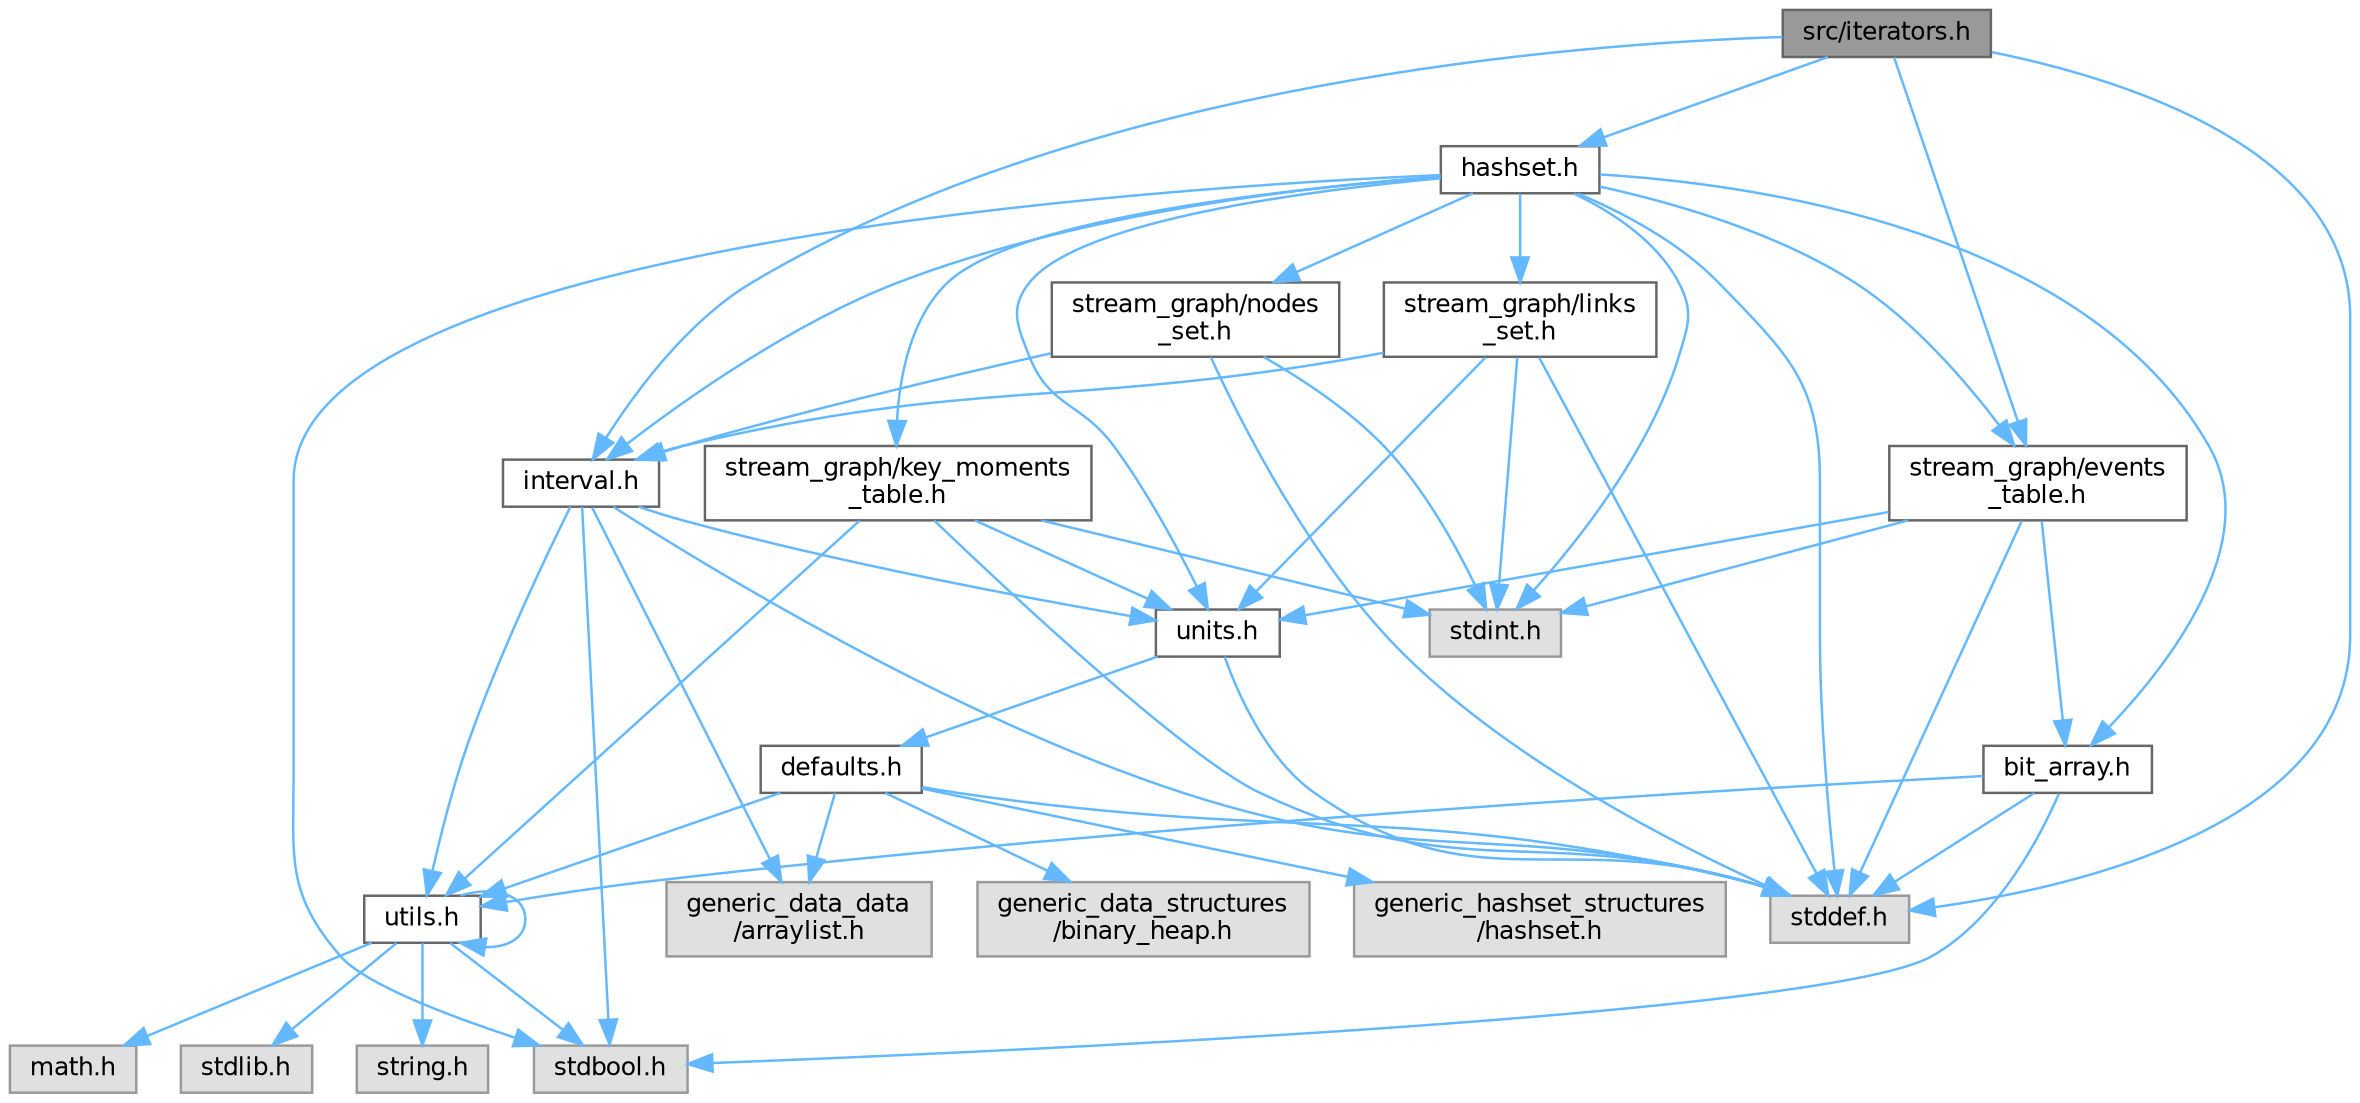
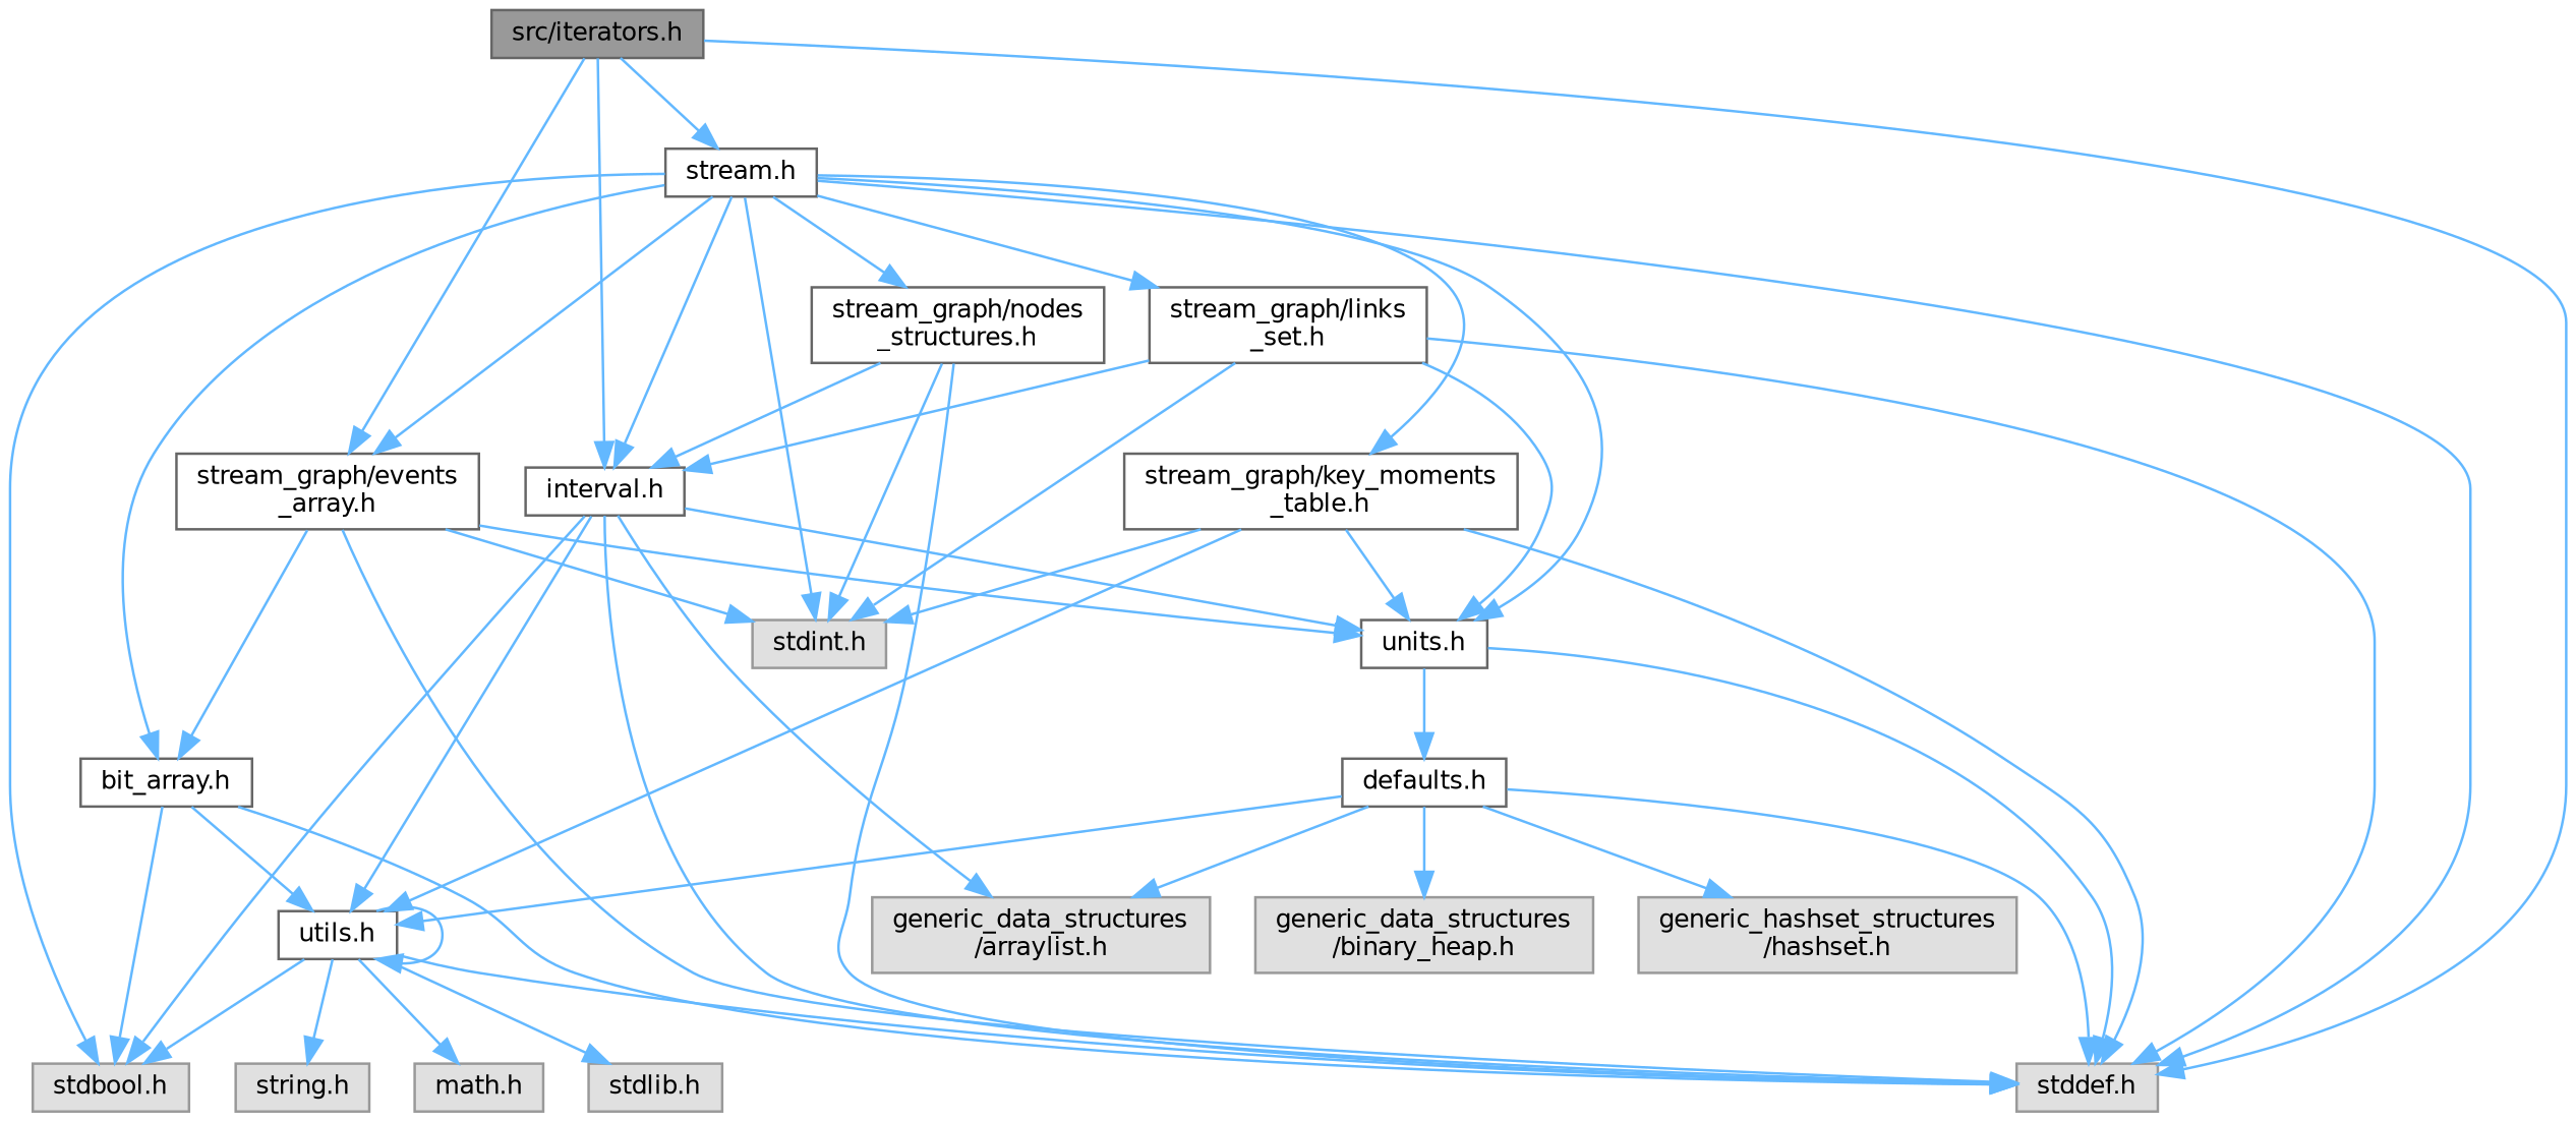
  digraph {
    node [color=grey40 fillcolor=white fontname=Helvetica fontsize=10 shape=box style=filled]
    edge [color=steelblue1 fontname=Helvetica fontsize=10 labelfontname=Helvetica labelfontsize=10 style=solid]
    n1 [color=gray40 fillcolor=grey60 fontcolor=black height=0.2 label="src/iterators.h" width=0.4]
    n2 [height=0.2 label="interval.h" width=0.4]
    n3 [color=grey60 fillcolor="#E0E0E0" height=0.2 label="stddef.h" width=0.4]
-   n4 [height=0.2 label="hashset.h" width=0.4]
-   n5 [height=0.2 label="stream_graph/events\l_table.h" width=0.4]
-   n6 [color=grey60 fillcolor="#E0E0E0" height=0.2 label="generic_data_data\l/arraylist.h" width=0.4]
+   n4 [height=0.2 label="stream.h" width=0.4]
+   n5 [height=0.2 label="stream_graph/events\l_array.h" width=0.4]
+   n6 [color=grey60 fillcolor="#E0E0E0" height=0.2 label="generic_data_structures\l/arraylist.h" width=0.4]
    n7 [height=0.2 label="units.h" width=0.4]
    n8 [height=0.2 label="utils.h" width=0.4]
    n9 [color=grey60 fillcolor="#E0E0E0" height=0.2 label="stdbool.h" width=0.4]
    n10 [color=grey60 fillcolor="#E0E0E0" height=0.2 label="stdint.h" width=0.4]
    n11 [height=0.2 label="bit_array.h" width=0.4]
    n12 [height=0.2 label="stream_graph/key_moments\l_table.h" width=0.4]
    n13 [height=0.2 label="stream_graph/links\l_set.h" width=0.4]
-   n14 [height=0.2 label="stream_graph/nodes\l_set.h" width=0.4]
+   n14 [height=0.2 label="stream_graph/nodes\l_structures.h" width=0.4]
    n15 [height=0.2 label="defaults.h" width=0.4]
    n16 [color=grey60 fillcolor="#E0E0E0" height=0.2 label="math.h" width=0.4]
    n17 [color=grey60 fillcolor="#E0E0E0" height=0.2 label="stdlib.h" width=0.4]
    n18 [color=grey60 fillcolor="#E0E0E0" height=0.2 label="string.h" width=0.4]
    n19 [color=grey60 fillcolor="#E0E0E0" height=0.2 label="generic_data_structures\l/binary_heap.h" width=0.4]
    n20 [color=grey60 fillcolor="#E0E0E0" height=0.2 label="generic_hashset_structures\l/hashset.h" width=0.4]
    n1 -> n2
    n1 -> n3
    n1 -> n4
    n1 -> n5
    n2 -> n3
    n2 -> n6
    n2 -> n7
    n2 -> n8
    n2 -> n9
    n4 -> n2
    n4 -> n3
    n4 -> n5
    n4 -> n7
    n4 -> n9
    n4 -> n10
    n4 -> n11
    n4 -> n12
    n4 -> n13
    n4 -> n14
    n5 -> n3
    n5 -> n7
    n5 -> n10
    n5 -> n11
    n7 -> n3
    n7 -> n15
+   n8 -> n3
    n8 -> n8
    n8 -> n9
    n8 -> n16
    n8 -> n17
    n8 -> n18
    n11 -> n3
    n11 -> n8
    n11 -> n9
    n12 -> n3
    n12 -> n7
    n12 -> n8
    n12 -> n10
    n13 -> n2
    n13 -> n3
    n13 -> n7
    n13 -> n10
    n14 -> n2
    n14 -> n3
    n14 -> n10
    n15 -> n3
    n15 -> n6
    n15 -> n8
    n15 -> n19
    n15 -> n20
  }
